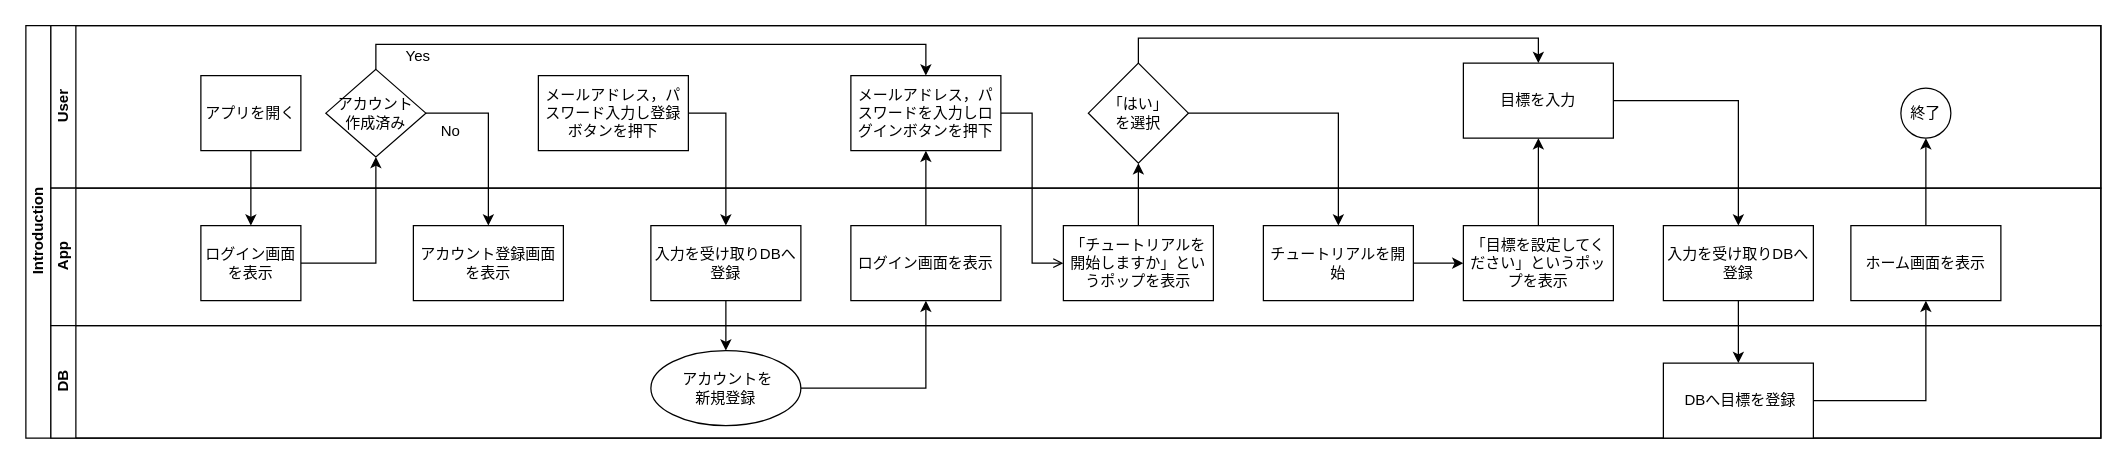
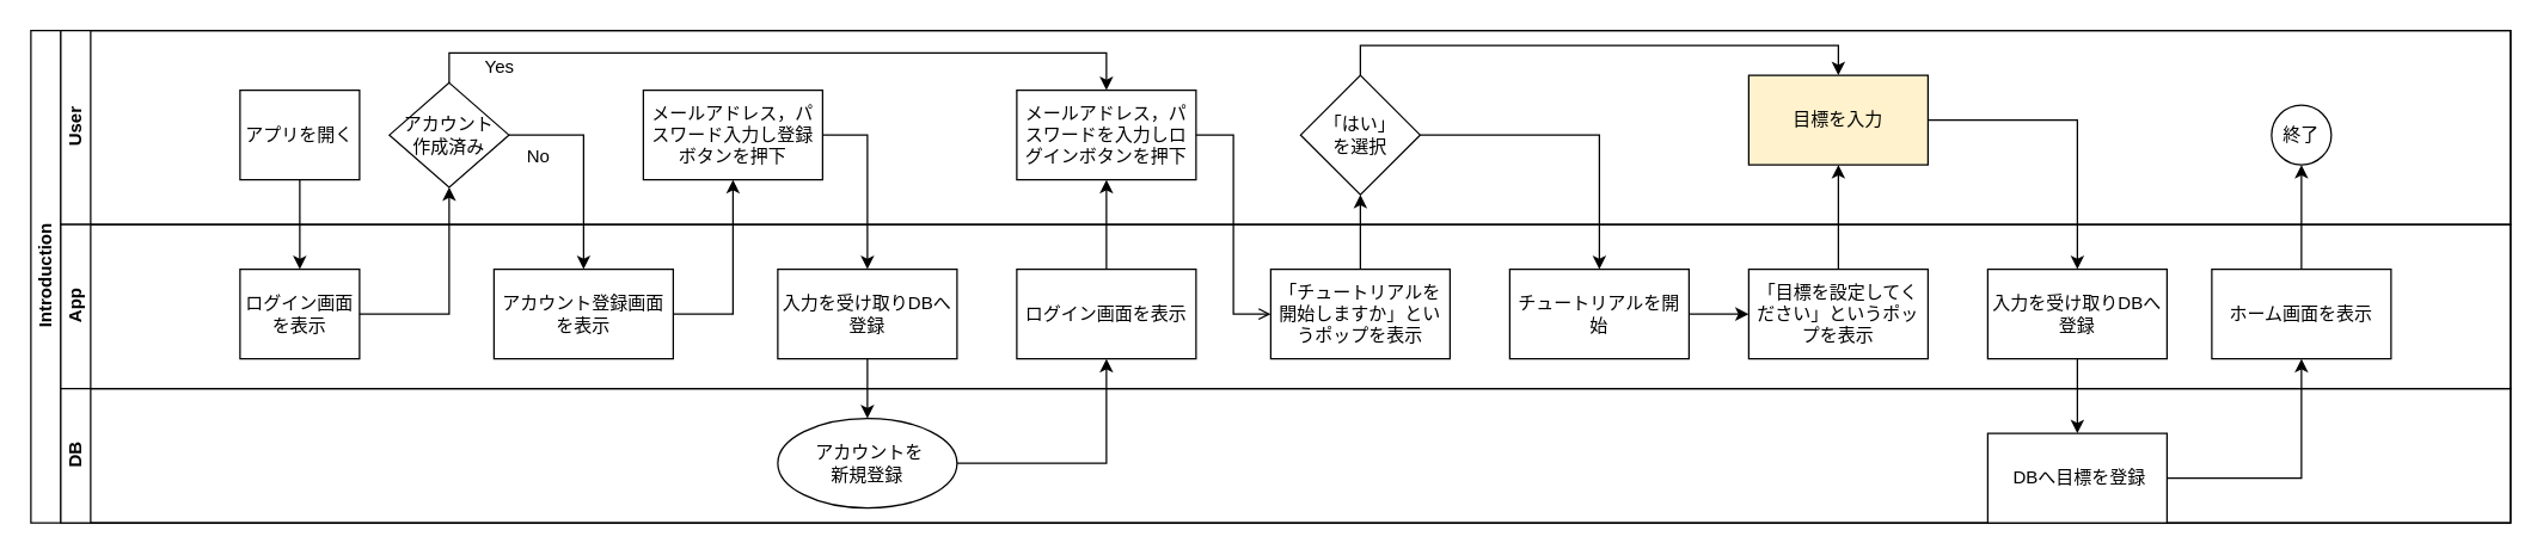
  <mxCell id="0" />
  <mxCell id="1" parent="0" />
  <mxCell id="2" value="Introduction" style="swimlane;html=1;childLayout=stackLayout;resizeParent=1;resizeParentMax=0;horizontal=0;startSize=20;horizontalStack=0;" parent="1" vertex="1"><mxGeometry x="20" y="20" width="1660" height="330" as="geometry"><mxRectangle x="120" y="120" width="40" height="90" as="alternateBounds" /></mxGeometry></mxCell>
  <mxCell id="3" value="" style="edgeStyle=orthogonalEdgeStyle;rounded=0;orthogonalLoop=1;jettySize=auto;html=1;endArrow=classic;endFill=1;" parent="2" source="5" target="15" edge="1"><mxGeometry relative="1" as="geometry" /></mxCell>
  <mxCell id="4" value="User" style="swimlane;html=1;startSize=20;horizontal=0;" parent="2" vertex="1"><mxGeometry x="20" width="1640" height="130" as="geometry" /></mxCell>
  <mxCell id="5" value="アプリを開く" style="rounded=0;whiteSpace=wrap;html=1;fontFamily=Helvetica;fontSize=12;fontColor=#000000;align=center;" parent="4" vertex="1"><mxGeometry x="120" y="40" width="80" height="60" as="geometry" /></mxCell>
  <mxCell id="6" style="edgeStyle=orthogonalEdgeStyle;rounded=0;orthogonalLoop=1;jettySize=auto;html=1;exitX=0.5;exitY=0;exitDx=0;exitDy=0;entryX=0.5;entryY=0;entryDx=0;entryDy=0;" edge="1" parent="4" source="7" target="10"><mxGeometry relative="1" as="geometry" /></mxCell>
  <mxCell id="7" value="アカウント&lt;div&gt;作成済み&lt;/div&gt;" style="rhombus;whiteSpace=wrap;html=1;" vertex="1" parent="4"><mxGeometry x="220" y="35" width="80" height="70" as="geometry" /></mxCell>
  <mxCell id="8" value="No" style="text;strokeColor=none;align=center;fillColor=none;html=1;verticalAlign=middle;whiteSpace=wrap;rounded=0;" vertex="1" parent="4"><mxGeometry x="300" y="70" width="40" height="30" as="geometry" /></mxCell>
  <mxCell id="9" value="メールアドレス，パスワード入力し登録ボタンを押下" style="rounded=0;whiteSpace=wrap;html=1;" vertex="1" parent="4"><mxGeometry x="390" y="40" width="120" height="60" as="geometry" /></mxCell>
  <mxCell id="10" value="メールアドレス，パスワードを入力しログインボタンを押下" style="whiteSpace=wrap;html=1;" vertex="1" parent="4"><mxGeometry x="640" y="40" width="120" height="60" as="geometry" /></mxCell>
  <mxCell id="11" value="Yes" style="text;strokeColor=none;align=center;fillColor=none;html=1;verticalAlign=middle;whiteSpace=wrap;rounded=0;" vertex="1" parent="4"><mxGeometry x="273.5" y="10" width="40" height="30" as="geometry" /></mxCell>
  <mxCell id="12" value="終了" style="ellipse;whiteSpace=wrap;html=1;" vertex="1" parent="4"><mxGeometry x="1480" y="50" width="40" height="40" as="geometry" /></mxCell>
  <mxCell id="13" value="「はい」&lt;br&gt;を選択" style="rhombus;whiteSpace=wrap;html=1;" vertex="1" parent="4"><mxGeometry x="830" y="30" width="80" height="80" as="geometry" /></mxCell>
  <mxCell id="14" value="App" style="swimlane;html=1;startSize=20;horizontal=0;" parent="2" vertex="1"><mxGeometry x="20" y="130" width="1640" height="110" as="geometry" /></mxCell>
  <mxCell id="15" value="ログイン画面を表示" style="rounded=0;whiteSpace=wrap;html=1;fontFamily=Helvetica;fontSize=12;fontColor=#000000;align=center;" parent="14" vertex="1"><mxGeometry x="120" y="30" width="80" height="60" as="geometry" /></mxCell>
  <mxCell id="16" value="アカウント登録画面を表示" style="whiteSpace=wrap;html=1;" vertex="1" parent="14"><mxGeometry x="290" y="30" width="120" height="60" as="geometry" /></mxCell>
  <mxCell id="17" value="入力を受け取りDBへ登録" style="whiteSpace=wrap;html=1;" vertex="1" parent="14"><mxGeometry x="480" y="30" width="120" height="60" as="geometry" /></mxCell>
  <mxCell id="18" value="ログイン画面を表示" style="whiteSpace=wrap;html=1;" vertex="1" parent="14"><mxGeometry x="640" y="30" width="120" height="60" as="geometry" /></mxCell>
  <mxCell id="19" style="edgeStyle=orthogonalEdgeStyle;rounded=0;orthogonalLoop=1;jettySize=auto;html=1;exitX=1;exitY=0.5;exitDx=0;exitDy=0;" edge="1" parent="14" source="25" target="21"><mxGeometry relative="1" as="geometry" /></mxCell>
  <mxCell id="20" value="入力を受け取りDBへ登録" style="whiteSpace=wrap;html=1;" vertex="1" parent="14"><mxGeometry x="1290" y="30" width="120" height="60" as="geometry" /></mxCell>
  <mxCell id="21" value="「目標を設定してください」というポップを表示" style="whiteSpace=wrap;html=1;" vertex="1" parent="14"><mxGeometry x="1130" y="30" width="120" height="60" as="geometry" /></mxCell>
- <mxCell id="22" value="目標を入力" style="whiteSpace=wrap;html=1;" vertex="1" parent="14"><mxGeometry x="1130" y="-100" width="120" height="60" as="geometry" /></mxCell>
+ <mxCell id="22" value="目標を入力" style="whiteSpace=wrap;html=1;fillColor=#fff2cc;" vertex="1" parent="14"><mxGeometry x="1130" y="-100" width="120" height="60" as="geometry" /></mxCell>
  <mxCell id="23" style="edgeStyle=orthogonalEdgeStyle;rounded=0;orthogonalLoop=1;jettySize=auto;html=1;exitX=0.5;exitY=0;exitDx=0;exitDy=0;entryX=0.5;entryY=1;entryDx=0;entryDy=0;" edge="1" parent="14" source="21" target="22"><mxGeometry relative="1" as="geometry" /></mxCell>
  <mxCell id="24" style="edgeStyle=orthogonalEdgeStyle;rounded=0;orthogonalLoop=1;jettySize=auto;html=1;exitX=1;exitY=0.5;exitDx=0;exitDy=0;" edge="1" parent="14" source="22" target="20"><mxGeometry relative="1" as="geometry" /></mxCell>
  <mxCell id="25" value="チュートリアルを開始" style="whiteSpace=wrap;html=1;" vertex="1" parent="14"><mxGeometry x="970" y="30" width="120" height="60" as="geometry" /></mxCell>
  <mxCell id="26" value="「チュートリアルを開始しますか」というポップを表示" style="whiteSpace=wrap;html=1;" vertex="1" parent="14"><mxGeometry x="810" y="30" width="120" height="60" as="geometry" /></mxCell>
  <mxCell id="27" value="ホーム画面を表示" style="whiteSpace=wrap;html=1;" vertex="1" parent="14"><mxGeometry x="1440" y="30" width="120" height="60" as="geometry" /></mxCell>
  <mxCell id="28" value="DB" style="swimlane;html=1;startSize=20;horizontal=0;" parent="2" vertex="1"><mxGeometry x="20" y="240" width="1640" height="90" as="geometry" /></mxCell>
  <mxCell id="29" value="&amp;nbsp;アカウントを&lt;br&gt;新規登録" style="ellipse;whiteSpace=wrap;html=1;" vertex="1" parent="28"><mxGeometry x="480" y="20" width="120" height="60" as="geometry" /></mxCell>
  <mxCell id="30" value="&amp;nbsp;DBへ目標を登録" style="whiteSpace=wrap;html=1;" vertex="1" parent="28"><mxGeometry x="1290" y="30" width="120" height="60" as="geometry" /></mxCell>
  <mxCell id="31" value="" style="edgeStyle=orthogonalEdgeStyle;rounded=0;orthogonalLoop=1;jettySize=auto;html=1;endArrow=classic;endFill=1;entryX=0.5;entryY=1;entryDx=0;entryDy=0;" parent="2" source="15" target="7" edge="1"><mxGeometry relative="1" as="geometry"><mxPoint x="300" y="110" as="targetPoint" /></mxGeometry></mxCell>
  <mxCell id="32" style="edgeStyle=orthogonalEdgeStyle;rounded=0;orthogonalLoop=1;jettySize=auto;html=1;exitX=1;exitY=0.5;exitDx=0;exitDy=0;entryX=0.5;entryY=0;entryDx=0;entryDy=0;" edge="1" parent="2" source="7" target="16"><mxGeometry relative="1" as="geometry"><mxPoint x="390" y="60" as="targetPoint" /></mxGeometry></mxCell>
+ <mxCell id="33" style="edgeStyle=orthogonalEdgeStyle;rounded=0;orthogonalLoop=1;jettySize=auto;html=1;exitX=1;exitY=0.5;exitDx=0;exitDy=0;entryX=0.5;entryY=1;entryDx=0;entryDy=0;" edge="1" parent="2" source="16" target="9"><mxGeometry relative="1" as="geometry" /></mxCell>
  <mxCell id="34" style="edgeStyle=orthogonalEdgeStyle;rounded=0;orthogonalLoop=1;jettySize=auto;html=1;exitX=1;exitY=0.5;exitDx=0;exitDy=0;entryX=0.5;entryY=0;entryDx=0;entryDy=0;" edge="1" parent="2" source="9" target="17"><mxGeometry relative="1" as="geometry" /></mxCell>
  <mxCell id="35" style="edgeStyle=orthogonalEdgeStyle;rounded=0;orthogonalLoop=1;jettySize=auto;html=1;exitX=0.5;exitY=1;exitDx=0;exitDy=0;entryX=0.5;entryY=0;entryDx=0;entryDy=0;" edge="1" parent="2" source="17" target="29"><mxGeometry relative="1" as="geometry" /></mxCell>
  <mxCell id="36" style="edgeStyle=orthogonalEdgeStyle;rounded=0;orthogonalLoop=1;jettySize=auto;html=1;exitX=1;exitY=0.5;exitDx=0;exitDy=0;" edge="1" parent="2" source="29" target="18"><mxGeometry relative="1" as="geometry" /></mxCell>
  <mxCell id="37" style="edgeStyle=orthogonalEdgeStyle;rounded=0;orthogonalLoop=1;jettySize=auto;html=1;exitX=0.5;exitY=0;exitDx=0;exitDy=0;entryX=0.5;entryY=1;entryDx=0;entryDy=0;" edge="1" parent="2" source="18" target="10"><mxGeometry relative="1" as="geometry" /></mxCell>
  <mxCell id="38" style="edgeStyle=orthogonalEdgeStyle;rounded=0;orthogonalLoop=1;jettySize=auto;html=1;exitX=1;exitY=0.5;exitDx=0;exitDy=0;entryX=0;entryY=0.5;entryDx=0;entryDy=0;endArrow=open;" edge="1" parent="2" source="10" target="26"><mxGeometry relative="1" as="geometry" /></mxCell>
  <mxCell id="39" value="" style="edgeStyle=orthogonalEdgeStyle;rounded=0;orthogonalLoop=1;jettySize=auto;html=1;" edge="1" parent="2" source="20" target="30"><mxGeometry relative="1" as="geometry" /></mxCell>
  <mxCell id="40" style="edgeStyle=orthogonalEdgeStyle;rounded=0;orthogonalLoop=1;jettySize=auto;html=1;exitX=1;exitY=0.5;exitDx=0;exitDy=0;entryX=0.5;entryY=1;entryDx=0;entryDy=0;" edge="1" parent="2" source="30" target="27"><mxGeometry relative="1" as="geometry" /></mxCell>
  <mxCell id="41" style="edgeStyle=orthogonalEdgeStyle;rounded=0;orthogonalLoop=1;jettySize=auto;html=1;exitX=0.5;exitY=0;exitDx=0;exitDy=0;entryX=0.5;entryY=1;entryDx=0;entryDy=0;" edge="1" parent="2" source="27" target="12"><mxGeometry relative="1" as="geometry" /></mxCell>
  <mxCell id="42" style="edgeStyle=orthogonalEdgeStyle;rounded=0;orthogonalLoop=1;jettySize=auto;html=1;entryX=0.5;entryY=1;entryDx=0;entryDy=0;" edge="1" parent="2" source="26" target="13"><mxGeometry relative="1" as="geometry" /></mxCell>
  <mxCell id="43" style="edgeStyle=orthogonalEdgeStyle;rounded=0;orthogonalLoop=1;jettySize=auto;html=1;exitX=1;exitY=0.5;exitDx=0;exitDy=0;" edge="1" parent="2" source="13" target="25"><mxGeometry relative="1" as="geometry" /></mxCell>
  <mxCell id="44" style="edgeStyle=orthogonalEdgeStyle;rounded=0;orthogonalLoop=1;jettySize=auto;html=1;exitX=0.5;exitY=0;exitDx=0;exitDy=0;entryX=0.5;entryY=0;entryDx=0;entryDy=0;" edge="1" parent="2" source="13" target="22"><mxGeometry relative="1" as="geometry" /></mxCell>
